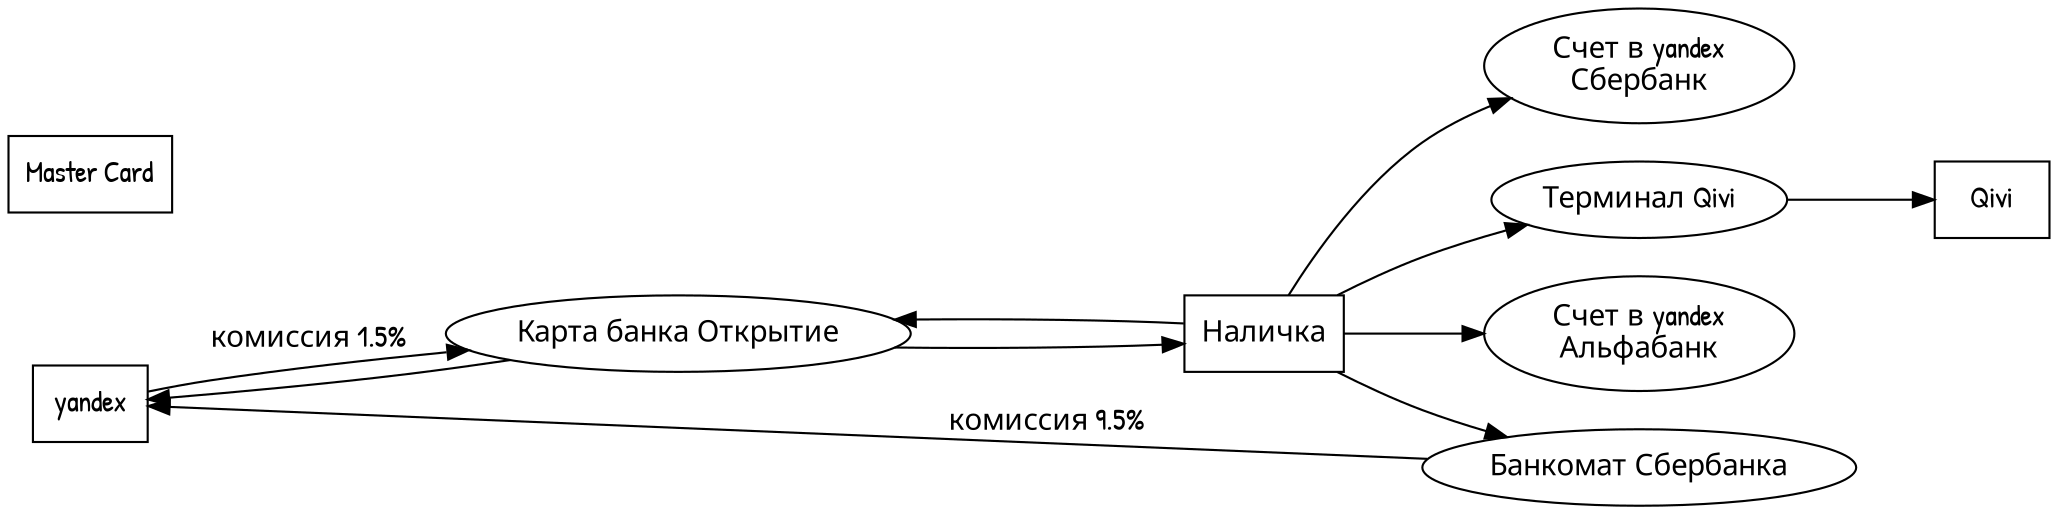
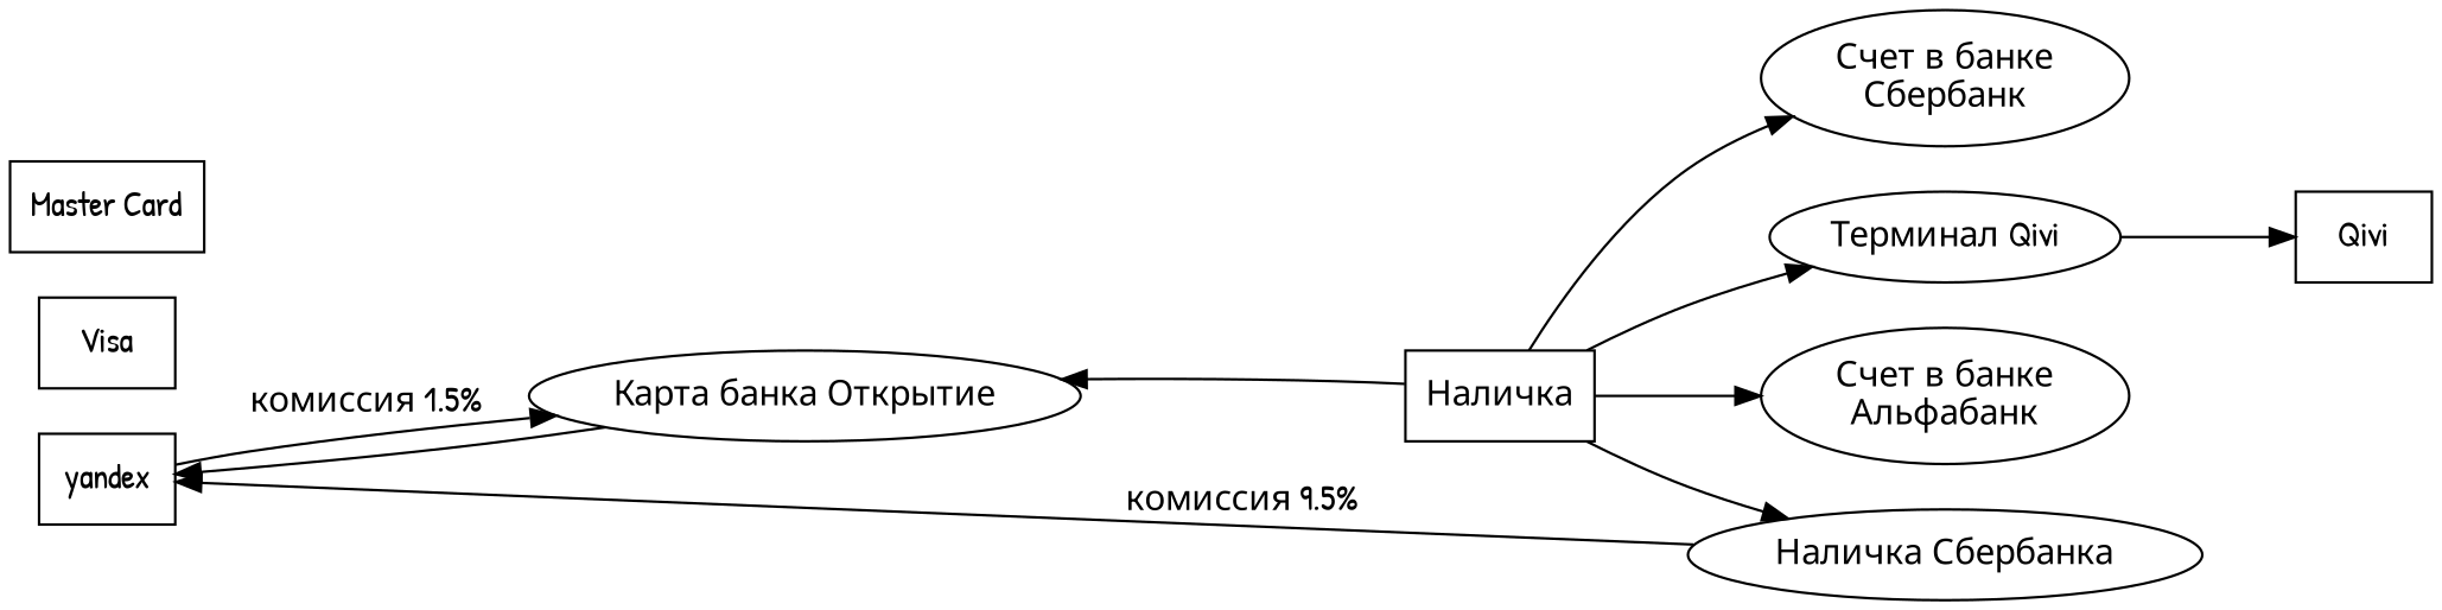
  digraph {
    fontname="Patrick Hand"
    rankdir=LR
    node [fontname="Patrick Hand"]
    edge [fontname="Patrick Hand"]
    n1 [label=yandex shape=box]
    n2 [label="Карта банка Открытие"]
    n3 [label="Наличка" shape=box]
    n4 [label="Терминал Qivi"]
-   n5 [label="Банкомат Сбербанка"]
-   n6 [label="Счет в yandex\nАльфабанк"]
-   n7 [label="Счет в yandex\nСбербанк"]
+   n5 [label="Наличка Сбербанка"]
+   n6 [label="Счет в банке\nАльфабанк"]
+   n7 [label="Счет в банке\nСбербанк"]
    n8 [label=Qivi shape=box]
+   n9 [label=Visa shape=box]
    n10 [label="Master Card" shape=box]
    n1 -> n2 [label="комиссия 1.5%"]
    n2 -> n1
-   n2 -> n3
    n3 -> n2
    n3 -> n4
    n3 -> n5
    n3 -> n6
    n3 -> n7
    n4 -> n8
    n5 -> n1 [label="комиссия 9.5%"]
  }
